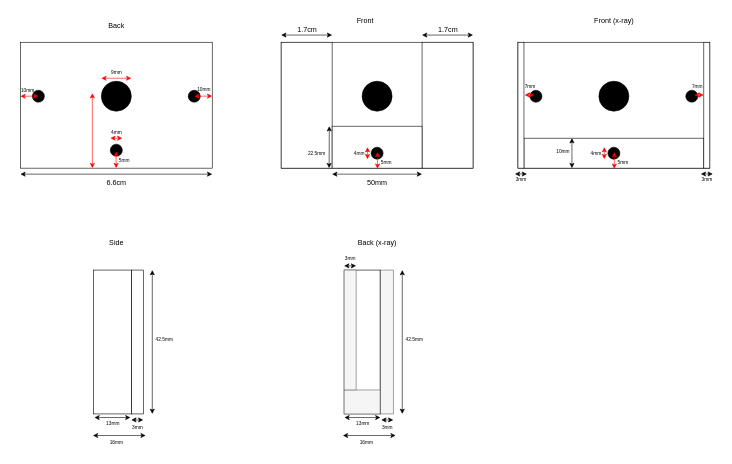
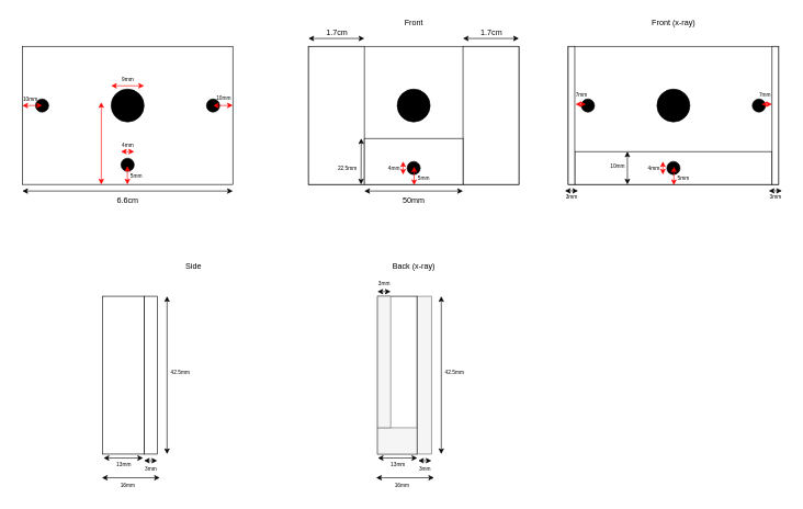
  <mxCell id="0" />
  <mxCell id="1" parent="0" />
  <mxCell id="2" value="&lt;font style=&quot;font-size: 8px;&quot;&gt;3mm&lt;/font&gt;" style="text;html=1;align=center;verticalAlign=middle;resizable=0;points=[];autosize=1;strokeColor=none;fillColor=none;" vertex="1" parent="1"><mxGeometry x="208" y="696" width="40" height="30" as="geometry" /></mxCell>
  <mxCell id="3" value="" style="rounded=0;whiteSpace=wrap;html=1;" vertex="1" parent="1"><mxGeometry x="33" y="70" width="320" height="210" as="geometry" /></mxCell>
- <mxCell id="4" value="Back" style="text;html=1;align=center;verticalAlign=middle;resizable=0;points=[];autosize=1;strokeColor=none;fillColor=none;" vertex="1" parent="1"><mxGeometry x="168" y="28" width="50" height="30" as="geometry" /></mxCell>
- <mxCell id="5" value="Front" style="text;html=1;align=center;verticalAlign=middle;resizable=0;points=[];autosize=1;strokeColor=none;fillColor=none;" vertex="1" parent="1"><mxGeometry x="583" y="20" width="50" height="30" as="geometry" /></mxCell>
- <mxCell id="6" value="Side" style="text;html=1;align=center;verticalAlign=middle;resizable=0;points=[];autosize=1;strokeColor=none;fillColor=none;" vertex="1" parent="1"><mxGeometry x="168" y="390" width="50" height="30" as="geometry" /></mxCell>
+ <mxCell id="5" value="Front" style="text;html=1;align=center;verticalAlign=middle;resizable=0;points=[];autosize=1;strokeColor=none;fillColor=none;" vertex="1" parent="1"><mxGeometry x="603" y="20" width="50" height="30" as="geometry" /></mxCell>
+ <mxCell id="6" value="Side" style="text;html=1;align=center;verticalAlign=middle;resizable=0;points=[];autosize=1;strokeColor=none;fillColor=none;" vertex="1" parent="1"><mxGeometry x="268" y="390" width="50" height="30" as="geometry" /></mxCell>
  <mxCell id="7" value="Back (x-ray)" style="text;html=1;align=center;verticalAlign=middle;resizable=0;points=[];autosize=1;strokeColor=none;fillColor=none;" vertex="1" parent="1"><mxGeometry x="583" y="390" width="90" height="30" as="geometry" /></mxCell>
  <mxCell id="8" value="" style="endArrow=classic;startArrow=classic;html=1;rounded=0;" edge="1" parent="1"><mxGeometry width="50" height="50" relative="1" as="geometry"><mxPoint x="33" y="290" as="sourcePoint" /><mxPoint x="353" y="290" as="targetPoint" /></mxGeometry></mxCell>
  <mxCell id="9" value="6.6cm" style="text;html=1;align=center;verticalAlign=middle;resizable=0;points=[];autosize=1;strokeColor=none;fillColor=none;" vertex="1" parent="1"><mxGeometry x="163" y="290" width="60" height="30" as="geometry" /></mxCell>
  <mxCell id="10" value="" style="ellipse;whiteSpace=wrap;html=1;aspect=fixed;strokeColor=#000000;fillColor=#000000;" vertex="1" parent="1"><mxGeometry x="53" y="150" width="20" height="20" as="geometry" /></mxCell>
  <mxCell id="11" value="" style="endArrow=classic;startArrow=classic;html=1;rounded=0;strokeColor=#FF0000;" edge="1" parent="1"><mxGeometry width="50" height="50" relative="1" as="geometry"><mxPoint x="63" y="159.71" as="sourcePoint" /><mxPoint x="33" y="160.14" as="targetPoint" /></mxGeometry></mxCell>
  <mxCell id="12" value="" style="ellipse;whiteSpace=wrap;html=1;aspect=fixed;strokeColor=#000000;fillColor=#000000;" vertex="1" parent="1"><mxGeometry x="313" y="150" width="20" height="20" as="geometry" /></mxCell>
  <mxCell id="13" value="" style="endArrow=classic;startArrow=classic;html=1;rounded=0;strokeColor=#FF0000;" edge="1" parent="1"><mxGeometry width="50" height="50" relative="1" as="geometry"><mxPoint x="353" y="159.71" as="sourcePoint" /><mxPoint x="323" y="160.14" as="targetPoint" /></mxGeometry></mxCell>
  <mxCell id="14" value="" style="ellipse;whiteSpace=wrap;html=1;aspect=fixed;strokeColor=#000000;fillColor=#000000;" vertex="1" parent="1"><mxGeometry x="183" y="240" width="20" height="20" as="geometry" /></mxCell>
  <mxCell id="15" value="" style="endArrow=classic;startArrow=classic;html=1;rounded=0;strokeColor=#FF0000;" edge="1" parent="1"><mxGeometry width="50" height="50" relative="1" as="geometry"><mxPoint x="192.71" y="280" as="sourcePoint" /><mxPoint x="192.71" y="252" as="targetPoint" /></mxGeometry></mxCell>
  <mxCell id="16" value="5mm" style="text;html=1;align=center;verticalAlign=middle;resizable=0;points=[];autosize=1;strokeColor=none;fillColor=none;fontSize=8;" vertex="1" parent="1"><mxGeometry x="186" y="257" width="40" height="20" as="geometry" /></mxCell>
  <mxCell id="17" value="4mm" style="text;html=1;align=center;verticalAlign=middle;resizable=0;points=[];autosize=1;strokeColor=none;fillColor=none;fontSize=8;" vertex="1" parent="1"><mxGeometry x="173" y="210" width="40" height="20" as="geometry" /></mxCell>
  <mxCell id="18" value="" style="endArrow=classic;startArrow=classic;html=1;rounded=0;strokeColor=#FF0000;" edge="1" parent="1"><mxGeometry width="50" height="50" relative="1" as="geometry"><mxPoint x="183" y="230" as="sourcePoint" /><mxPoint x="203" y="230" as="targetPoint" /></mxGeometry></mxCell>
  <mxCell id="19" value="10mm" style="text;html=1;align=center;verticalAlign=middle;resizable=0;points=[];autosize=1;strokeColor=none;fillColor=none;fontSize=8;" vertex="1" parent="1"><mxGeometry x="314" y="139" width="50" height="20" as="geometry" /></mxCell>
  <mxCell id="20" value="10mm" style="text;html=1;align=center;verticalAlign=middle;resizable=0;points=[];autosize=1;strokeColor=none;fillColor=none;fontSize=8;" vertex="1" parent="1"><mxGeometry x="20" y="140" width="50" height="20" as="geometry" /></mxCell>
  <mxCell id="21" value="" style="rounded=0;whiteSpace=wrap;html=1;" vertex="1" parent="1"><mxGeometry x="468" y="70" width="320" height="210" as="geometry" /></mxCell>
  <mxCell id="22" value="" style="rounded=0;whiteSpace=wrap;html=1;" vertex="1" parent="1"><mxGeometry x="468" y="70" width="85" height="210" as="geometry" /></mxCell>
  <mxCell id="23" value="" style="rounded=0;whiteSpace=wrap;html=1;" vertex="1" parent="1"><mxGeometry x="703" y="70" width="85" height="210" as="geometry" /></mxCell>
  <mxCell id="24" value="" style="endArrow=classic;startArrow=classic;html=1;rounded=0;" edge="1" parent="1"><mxGeometry width="50" height="50" relative="1" as="geometry"><mxPoint x="553" y="290" as="sourcePoint" /><mxPoint x="703" y="290" as="targetPoint" /></mxGeometry></mxCell>
  <mxCell id="25" value="50mm" style="text;html=1;align=center;verticalAlign=middle;resizable=0;points=[];autosize=1;strokeColor=none;fillColor=none;" vertex="1" parent="1"><mxGeometry x="598" y="290" width="60" height="30" as="geometry" /></mxCell>
  <mxCell id="26" value="" style="rounded=0;whiteSpace=wrap;html=1;" vertex="1" parent="1"><mxGeometry x="553" y="210" width="150" height="70" as="geometry" /></mxCell>
  <mxCell id="27" value="" style="ellipse;whiteSpace=wrap;html=1;aspect=fixed;fillColor=#000000;" vertex="1" parent="1"><mxGeometry x="168" y="135" width="50" height="50" as="geometry" /></mxCell>
  <mxCell id="28" value="" style="endArrow=classic;startArrow=classic;html=1;rounded=0;strokeColor=#FF0000;" edge="1" parent="1"><mxGeometry width="50" height="50" relative="1" as="geometry"><mxPoint x="153" y="280" as="sourcePoint" /><mxPoint x="153" y="155" as="targetPoint" /></mxGeometry></mxCell>
  <mxCell id="29" value="" style="endArrow=classic;startArrow=classic;html=1;rounded=0;strokeColor=#FF0000;" edge="1" parent="1"><mxGeometry width="50" height="50" relative="1" as="geometry"><mxPoint x="218" y="130" as="sourcePoint" /><mxPoint x="168" y="130" as="targetPoint" /></mxGeometry></mxCell>
  <mxCell id="30" value="&lt;font style=&quot;font-size: 8px;&quot;&gt;9mm&lt;/font&gt;" style="text;html=1;align=center;verticalAlign=middle;resizable=0;points=[];autosize=1;strokeColor=none;fillColor=none;" vertex="1" parent="1"><mxGeometry x="173" y="104" width="40" height="30" as="geometry" /></mxCell>
  <mxCell id="31" value="" style="ellipse;whiteSpace=wrap;html=1;aspect=fixed;fillColor=#000000;" vertex="1" parent="1"><mxGeometry x="603" y="135" width="50" height="50" as="geometry" /></mxCell>
  <mxCell id="32" value="" style="endArrow=classic;startArrow=classic;html=1;rounded=0;" edge="1" parent="1"><mxGeometry width="50" height="50" relative="1" as="geometry"><mxPoint x="548" y="280" as="sourcePoint" /><mxPoint x="548.25" y="210" as="targetPoint" /></mxGeometry></mxCell>
  <mxCell id="33" value="&lt;font style=&quot;font-size: 8px;&quot;&gt;22.5mm&lt;/font&gt;" style="text;html=1;align=center;verticalAlign=middle;resizable=0;points=[];autosize=1;strokeColor=none;fillColor=none;" vertex="1" parent="1"><mxGeometry x="502" y="240" width="50" height="30" as="geometry" /></mxCell>
  <mxCell id="34" value="" style="ellipse;whiteSpace=wrap;html=1;aspect=fixed;strokeColor=#000000;fillColor=#000000;" vertex="1" parent="1"><mxGeometry x="618" y="245" width="20" height="20" as="geometry" /></mxCell>
  <mxCell id="35" value="" style="endArrow=classic;startArrow=classic;html=1;rounded=0;strokeColor=#FF0000;" edge="1" parent="1"><mxGeometry width="50" height="50" relative="1" as="geometry"><mxPoint x="628.71" y="281" as="sourcePoint" /><mxPoint x="628.71" y="253" as="targetPoint" /></mxGeometry></mxCell>
  <mxCell id="36" value="5mm" style="text;html=1;align=center;verticalAlign=middle;resizable=0;points=[];autosize=1;strokeColor=none;fillColor=none;fontSize=8;" vertex="1" parent="1"><mxGeometry x="623" y="260" width="40" height="20" as="geometry" /></mxCell>
  <mxCell id="37" value="4mm" style="text;html=1;align=center;verticalAlign=middle;resizable=0;points=[];autosize=1;strokeColor=none;fillColor=none;fontSize=8;" vertex="1" parent="1"><mxGeometry x="578" y="245" width="40" height="20" as="geometry" /></mxCell>
  <mxCell id="38" value="" style="endArrow=classic;startArrow=classic;html=1;rounded=0;strokeColor=#FF0000;" edge="1" parent="1"><mxGeometry width="50" height="50" relative="1" as="geometry"><mxPoint x="612" y="245" as="sourcePoint" /><mxPoint x="612" y="265" as="targetPoint" /></mxGeometry></mxCell>
  <mxCell id="39" value="" style="endArrow=classic;startArrow=classic;html=1;rounded=0;" edge="1" parent="1"><mxGeometry width="50" height="50" relative="1" as="geometry"><mxPoint x="468" y="58" as="sourcePoint" /><mxPoint x="553" y="58" as="targetPoint" /></mxGeometry></mxCell>
  <mxCell id="40" value="1.7cm" style="text;html=1;align=center;verticalAlign=middle;resizable=0;points=[];autosize=1;strokeColor=none;fillColor=none;" vertex="1" parent="1"><mxGeometry x="480.5" y="35" width="60" height="30" as="geometry" /></mxCell>
  <mxCell id="41" value="" style="endArrow=classic;startArrow=classic;html=1;rounded=0;" edge="1" parent="1"><mxGeometry width="50" height="50" relative="1" as="geometry"><mxPoint x="703" y="58" as="sourcePoint" /><mxPoint x="788" y="58" as="targetPoint" /></mxGeometry></mxCell>
  <mxCell id="42" value="1.7cm" style="text;html=1;align=center;verticalAlign=middle;resizable=0;points=[];autosize=1;strokeColor=none;fillColor=none;" vertex="1" parent="1"><mxGeometry x="715.5" y="35" width="60" height="30" as="geometry" /></mxCell>
  <mxCell id="43" value="" style="rounded=0;whiteSpace=wrap;html=1;" vertex="1" parent="1"><mxGeometry x="218" y="450" width="20" height="240" as="geometry" /></mxCell>
  <mxCell id="44" value="" style="rounded=0;whiteSpace=wrap;html=1;" vertex="1" parent="1"><mxGeometry x="155" y="450" width="63" height="240" as="geometry" /></mxCell>
  <mxCell id="45" value="" style="endArrow=classic;startArrow=classic;html=1;rounded=0;" edge="1" parent="1"><mxGeometry width="50" height="50" relative="1" as="geometry"><mxPoint x="218" y="700" as="sourcePoint" /><mxPoint x="238" y="700" as="targetPoint" /></mxGeometry></mxCell>
  <mxCell id="46" value="" style="endArrow=classic;startArrow=classic;html=1;rounded=0;" edge="1" parent="1"><mxGeometry width="50" height="50" relative="1" as="geometry"><mxPoint x="154" y="726" as="sourcePoint" /><mxPoint x="242" y="726" as="targetPoint" /></mxGeometry></mxCell>
  <mxCell id="47" value="&lt;font style=&quot;font-size: 8px;&quot;&gt;16mm&lt;/font&gt;" style="text;html=1;align=center;verticalAlign=middle;resizable=0;points=[];autosize=1;strokeColor=none;fillColor=none;" vertex="1" parent="1"><mxGeometry x="168" y="722" width="50" height="30" as="geometry" /></mxCell>
  <mxCell id="48" value="" style="endArrow=classic;startArrow=classic;html=1;rounded=0;" edge="1" parent="1"><mxGeometry width="50" height="50" relative="1" as="geometry"><mxPoint x="253" y="450" as="sourcePoint" /><mxPoint x="253" y="690" as="targetPoint" /></mxGeometry></mxCell>
  <mxCell id="49" value="&lt;font style=&quot;font-size: 8px;&quot;&gt;42.5mm&lt;/font&gt;" style="text;html=1;align=center;verticalAlign=middle;resizable=0;points=[];autosize=1;strokeColor=none;fillColor=none;" vertex="1" parent="1"><mxGeometry x="248" y="550" width="50" height="30" as="geometry" /></mxCell>
  <mxCell id="50" value="" style="endArrow=classic;startArrow=classic;html=1;rounded=0;" edge="1" parent="1"><mxGeometry width="50" height="50" relative="1" as="geometry"><mxPoint x="156.5" y="696" as="sourcePoint" /><mxPoint x="216.5" y="696" as="targetPoint" /></mxGeometry></mxCell>
  <mxCell id="51" value="&lt;font style=&quot;font-size: 8px;&quot;&gt;13mm&lt;/font&gt;" style="text;html=1;align=center;verticalAlign=middle;resizable=0;points=[];autosize=1;strokeColor=none;fillColor=none;" vertex="1" parent="1"><mxGeometry x="161.5" y="690" width="50" height="30" as="geometry" /></mxCell>
  <mxCell id="52" value="&lt;font style=&quot;font-size: 8px;&quot;&gt;3mm&lt;/font&gt;" style="text;html=1;align=center;verticalAlign=middle;resizable=0;points=[];autosize=1;strokeColor=none;fillColor=none;" vertex="1" parent="1"><mxGeometry x="625" y="696" width="40" height="30" as="geometry" /></mxCell>
  <mxCell id="53" value="" style="rounded=0;whiteSpace=wrap;html=1;fillColor=#f5f5f5;fontColor=#333333;strokeColor=#666666;" vertex="1" parent="1"><mxGeometry x="633" y="450" width="22" height="240" as="geometry" /></mxCell>
  <mxCell id="54" value="" style="rounded=0;whiteSpace=wrap;html=1;" vertex="1" parent="1"><mxGeometry x="573" y="450" width="60" height="240" as="geometry" /></mxCell>
  <mxCell id="55" value="" style="endArrow=classic;startArrow=classic;html=1;rounded=0;" edge="1" parent="1"><mxGeometry width="50" height="50" relative="1" as="geometry"><mxPoint x="635" y="700" as="sourcePoint" /><mxPoint x="655" y="700" as="targetPoint" /></mxGeometry></mxCell>
  <mxCell id="56" value="" style="endArrow=classic;startArrow=classic;html=1;rounded=0;" edge="1" parent="1"><mxGeometry width="50" height="50" relative="1" as="geometry"><mxPoint x="571" y="726" as="sourcePoint" /><mxPoint x="659" y="726" as="targetPoint" /></mxGeometry></mxCell>
  <mxCell id="57" value="&lt;font style=&quot;font-size: 8px;&quot;&gt;16mm&lt;/font&gt;" style="text;html=1;align=center;verticalAlign=middle;resizable=0;points=[];autosize=1;strokeColor=none;fillColor=none;" vertex="1" parent="1"><mxGeometry x="585" y="722" width="50" height="30" as="geometry" /></mxCell>
  <mxCell id="58" value="" style="endArrow=classic;startArrow=classic;html=1;rounded=0;" edge="1" parent="1"><mxGeometry width="50" height="50" relative="1" as="geometry"><mxPoint x="670" y="450" as="sourcePoint" /><mxPoint x="670" y="690" as="targetPoint" /></mxGeometry></mxCell>
  <mxCell id="59" value="&lt;font style=&quot;font-size: 8px;&quot;&gt;42.5mm&lt;/font&gt;" style="text;html=1;align=center;verticalAlign=middle;resizable=0;points=[];autosize=1;strokeColor=none;fillColor=none;" vertex="1" parent="1"><mxGeometry x="665" y="550" width="50" height="30" as="geometry" /></mxCell>
  <mxCell id="60" value="" style="endArrow=classic;startArrow=classic;html=1;rounded=0;" edge="1" parent="1"><mxGeometry width="50" height="50" relative="1" as="geometry"><mxPoint x="573.5" y="696" as="sourcePoint" /><mxPoint x="633.5" y="696" as="targetPoint" /></mxGeometry></mxCell>
  <mxCell id="61" value="&lt;font style=&quot;font-size: 8px;&quot;&gt;13mm&lt;/font&gt;" style="text;html=1;align=center;verticalAlign=middle;resizable=0;points=[];autosize=1;strokeColor=none;fillColor=none;" vertex="1" parent="1"><mxGeometry x="578.5" y="690" width="50" height="30" as="geometry" /></mxCell>
  <mxCell id="62" value="" style="rounded=0;whiteSpace=wrap;html=1;fillColor=#f5f5f5;fontColor=#333333;strokeColor=#666666;" vertex="1" parent="1"><mxGeometry x="573" y="650" width="60" height="40" as="geometry" /></mxCell>
  <mxCell id="63" value="" style="rounded=0;whiteSpace=wrap;html=1;fillColor=#f5f5f5;fontColor=#333333;strokeColor=#666666;" vertex="1" parent="1"><mxGeometry x="573" y="450" width="20" height="200" as="geometry" /></mxCell>
  <mxCell id="64" value="Front (x-ray)" style="text;html=1;align=center;verticalAlign=middle;resizable=0;points=[];autosize=1;strokeColor=none;fillColor=none;" vertex="1" parent="1"><mxGeometry x="978" y="20" width="90" height="30" as="geometry" /></mxCell>
  <mxCell id="65" value="" style="rounded=0;whiteSpace=wrap;html=1;" vertex="1" parent="1"><mxGeometry x="863" y="70" width="320" height="210" as="geometry" /></mxCell>
  <mxCell id="66" value="" style="rounded=0;whiteSpace=wrap;html=1;" vertex="1" parent="1"><mxGeometry x="873" y="230" width="300" height="50" as="geometry" /></mxCell>
  <mxCell id="67" value="" style="ellipse;whiteSpace=wrap;html=1;aspect=fixed;fillColor=#000000;" vertex="1" parent="1"><mxGeometry x="998" y="135" width="50" height="50" as="geometry" /></mxCell>
  <mxCell id="68" value="" style="endArrow=classic;startArrow=classic;html=1;rounded=0;" edge="1" parent="1"><mxGeometry width="50" height="50" relative="1" as="geometry"><mxPoint x="953" y="230" as="sourcePoint" /><mxPoint x="953" y="280" as="targetPoint" /></mxGeometry></mxCell>
  <mxCell id="69" value="&lt;font style=&quot;font-size: 8px;&quot;&gt;10mm&lt;/font&gt;" style="text;html=1;align=center;verticalAlign=middle;resizable=0;points=[];autosize=1;strokeColor=none;fillColor=none;" vertex="1" parent="1"><mxGeometry x="913" y="237" width="50" height="30" as="geometry" /></mxCell>
  <mxCell id="70" value="" style="ellipse;whiteSpace=wrap;html=1;aspect=fixed;strokeColor=#000000;fillColor=#000000;" vertex="1" parent="1"><mxGeometry x="1013" y="245" width="20" height="20" as="geometry" /></mxCell>
  <mxCell id="71" value="" style="endArrow=classic;startArrow=classic;html=1;rounded=0;strokeColor=#FF0000;" edge="1" parent="1"><mxGeometry width="50" height="50" relative="1" as="geometry"><mxPoint x="1023.71" y="281" as="sourcePoint" /><mxPoint x="1023.71" y="253" as="targetPoint" /></mxGeometry></mxCell>
  <mxCell id="72" value="5mm" style="text;html=1;align=center;verticalAlign=middle;resizable=0;points=[];autosize=1;strokeColor=none;fillColor=none;fontSize=8;" vertex="1" parent="1"><mxGeometry x="1018" y="260" width="40" height="20" as="geometry" /></mxCell>
  <mxCell id="73" value="4mm" style="text;html=1;align=center;verticalAlign=middle;resizable=0;points=[];autosize=1;strokeColor=none;fillColor=none;fontSize=8;" vertex="1" parent="1"><mxGeometry x="973" y="245" width="40" height="20" as="geometry" /></mxCell>
  <mxCell id="74" value="" style="endArrow=classic;startArrow=classic;html=1;rounded=0;strokeColor=#FF0000;" edge="1" parent="1"><mxGeometry width="50" height="50" relative="1" as="geometry"><mxPoint x="1007" y="245" as="sourcePoint" /><mxPoint x="1007" y="265" as="targetPoint" /></mxGeometry></mxCell>
  <mxCell id="75" value="" style="rounded=0;whiteSpace=wrap;html=1;" vertex="1" parent="1"><mxGeometry x="1173" y="70" width="10" height="210" as="geometry" /></mxCell>
  <mxCell id="76" value="" style="rounded=0;whiteSpace=wrap;html=1;" vertex="1" parent="1"><mxGeometry x="863" y="70" width="10" height="210" as="geometry" /></mxCell>
  <mxCell id="77" value="" style="endArrow=classic;startArrow=classic;html=1;rounded=0;" edge="1" parent="1"><mxGeometry width="50" height="50" relative="1" as="geometry"><mxPoint x="858" y="289.72" as="sourcePoint" /><mxPoint x="878" y="289.72" as="targetPoint" /></mxGeometry></mxCell>
  <mxCell id="78" value="&lt;font style=&quot;font-size: 8px;&quot;&gt;3mm&lt;/font&gt;" style="text;html=1;align=center;verticalAlign=middle;resizable=0;points=[];autosize=1;strokeColor=none;fillColor=none;" vertex="1" parent="1"><mxGeometry x="848" y="283" width="40" height="30" as="geometry" /></mxCell>
  <mxCell id="79" value="" style="endArrow=classic;startArrow=classic;html=1;rounded=0;" edge="1" parent="1"><mxGeometry width="50" height="50" relative="1" as="geometry"><mxPoint x="1168" y="289.72" as="sourcePoint" /><mxPoint x="1188" y="289.72" as="targetPoint" /></mxGeometry></mxCell>
  <mxCell id="80" value="&lt;font style=&quot;font-size: 8px;&quot;&gt;3mm&lt;/font&gt;" style="text;html=1;align=center;verticalAlign=middle;resizable=0;points=[];autosize=1;strokeColor=none;fillColor=none;" vertex="1" parent="1"><mxGeometry x="1158" y="283" width="40" height="30" as="geometry" /></mxCell>
  <mxCell id="81" value="" style="endArrow=classic;startArrow=classic;html=1;rounded=0;" edge="1" parent="1"><mxGeometry width="50" height="50" relative="1" as="geometry"><mxPoint x="573" y="443" as="sourcePoint" /><mxPoint x="593" y="443" as="targetPoint" /></mxGeometry></mxCell>
  <mxCell id="82" value="&lt;font style=&quot;font-size: 8px;&quot;&gt;3mm&lt;/font&gt;" style="text;html=1;align=center;verticalAlign=middle;resizable=0;points=[];autosize=1;strokeColor=none;fillColor=none;" vertex="1" parent="1"><mxGeometry x="563" y="415" width="40" height="30" as="geometry" /></mxCell>
  <mxCell id="83" value="" style="ellipse;whiteSpace=wrap;html=1;aspect=fixed;strokeColor=#000000;fillColor=#000000;" vertex="1" parent="1"><mxGeometry x="883" y="150" width="20" height="20" as="geometry" /></mxCell>
  <mxCell id="84" value="" style="ellipse;whiteSpace=wrap;html=1;aspect=fixed;strokeColor=#000000;fillColor=#000000;" vertex="1" parent="1"><mxGeometry x="1143" y="150" width="20" height="20" as="geometry" /></mxCell>
  <mxCell id="85" value="" style="endArrow=classic;startArrow=classic;html=1;rounded=0;strokeColor=#FF0000;" edge="1" parent="1"><mxGeometry width="50" height="50" relative="1" as="geometry"><mxPoint x="890" y="158" as="sourcePoint" /><mxPoint x="874" y="158" as="targetPoint" /></mxGeometry></mxCell>
  <mxCell id="86" value="7mm" style="text;html=1;align=center;verticalAlign=middle;resizable=0;points=[];autosize=1;strokeColor=none;fillColor=none;fontSize=8;" vertex="1" parent="1"><mxGeometry x="863" y="134" width="40" height="20" as="geometry" /></mxCell>
  <mxCell id="87" value="" style="endArrow=classic;startArrow=classic;html=1;rounded=0;strokeColor=#FF0000;" edge="1" parent="1"><mxGeometry width="50" height="50" relative="1" as="geometry"><mxPoint x="1173" y="158" as="sourcePoint" /><mxPoint x="1157" y="158" as="targetPoint" /></mxGeometry></mxCell>
  <mxCell id="88" value="7mm" style="text;html=1;align=center;verticalAlign=middle;resizable=0;points=[];autosize=1;strokeColor=none;fillColor=none;fontSize=8;" vertex="1" parent="1"><mxGeometry x="1142" y="134" width="40" height="20" as="geometry" /></mxCell>
